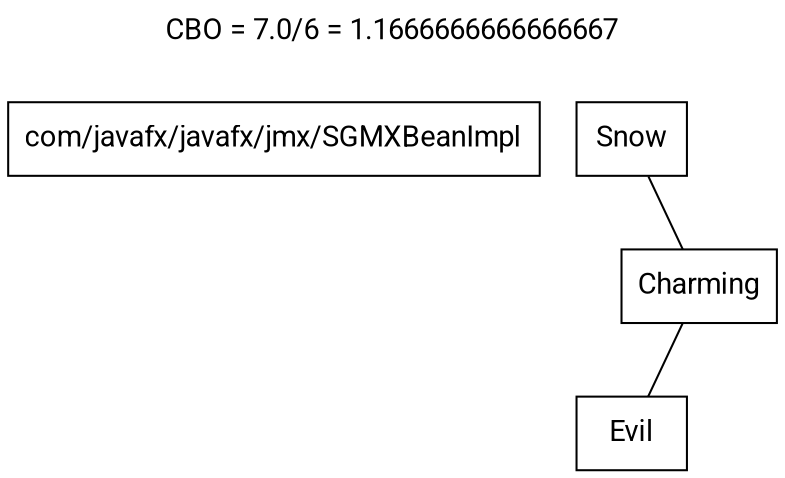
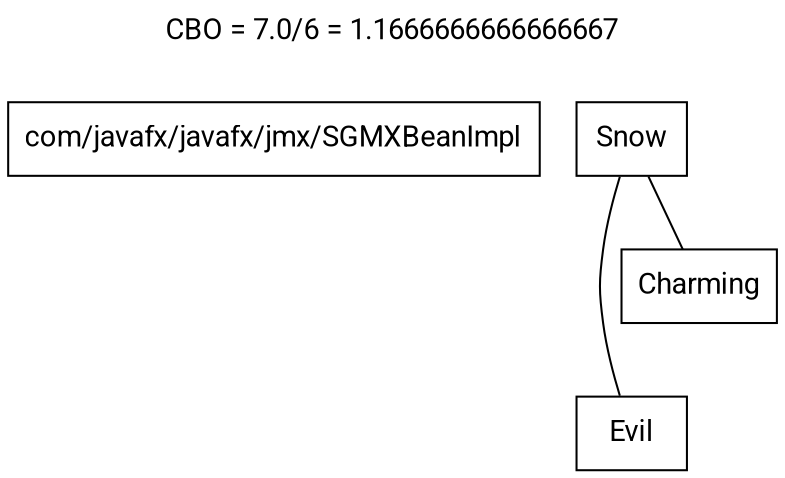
  graph {
    fontname=Roboto
    label="CBO = 7.0/6 = 1.1666666666666667"
    labelloc=t
    node [fontname=Roboto shape=rectangle]
    edge [fontname=Roboto]
    n1 [label="com/javafx/javafx/jmx/SGMXBeanImpl"]
    n2 [label=Snow]
    n3 [label=Evil]
    n4 [label=Charming]
-   n4 -- n3
+   n2 -- n3
    n2 -- n4
  }
